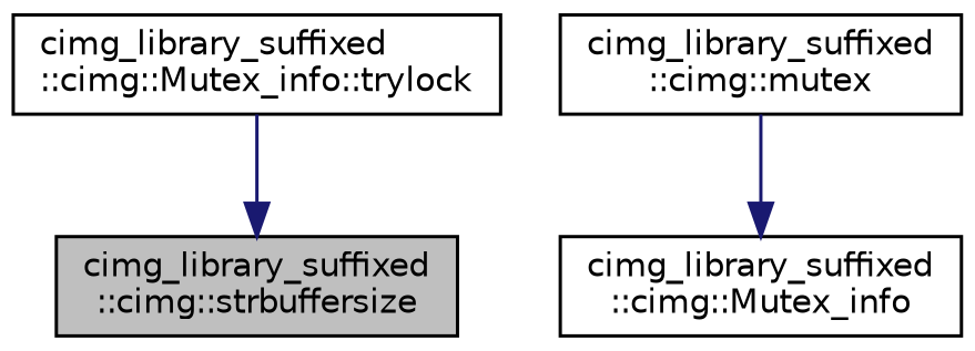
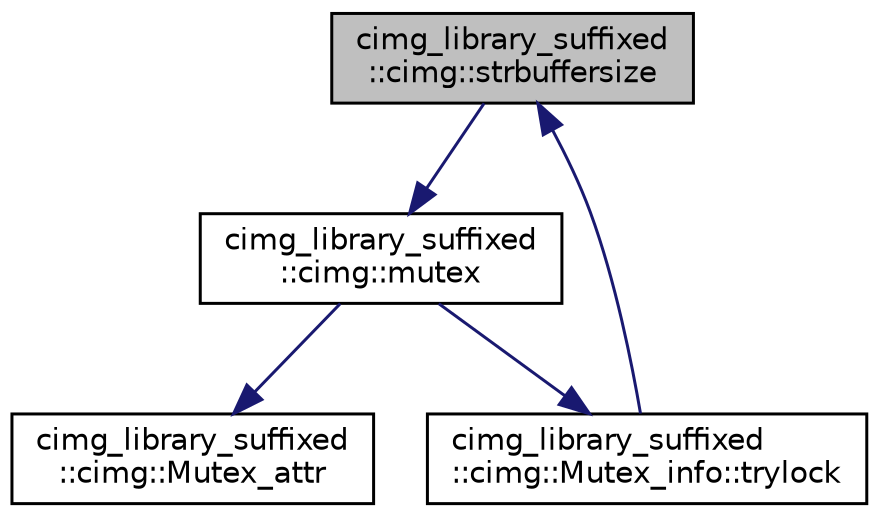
  digraph {
    rankdir=TB
    node [color=black fillcolor=white fontname=Helvetica fontsize=10 shape=record style=filled]
    edge [color=midnightblue fontname=Helvetica fontsize=10 labelfontname=Helvetica labelfontsize=10 style=solid]
    n1 [fillcolor=grey75 fontcolor=black height=0.2 label="cimg_library_suffixed\l::cimg::strbuffersize" width=0.4]
    n2 [height=0.2 label="cimg_library_suffixed\l::cimg::mutex" width=0.4]
-   n3 [height=0.2 label="cimg_library_suffixed\l::cimg::Mutex_info" width=0.4]
+   n3 [height=0.2 label="cimg_library_suffixed\l::cimg::Mutex_attr" width=0.4]
    n4 [height=0.2 label="cimg_library_suffixed\l::cimg::Mutex_info::trylock" width=0.4]
+   n1 -> n2
    n2 -> n3
+   n2 -> n4
    n4 -> n1
  }
